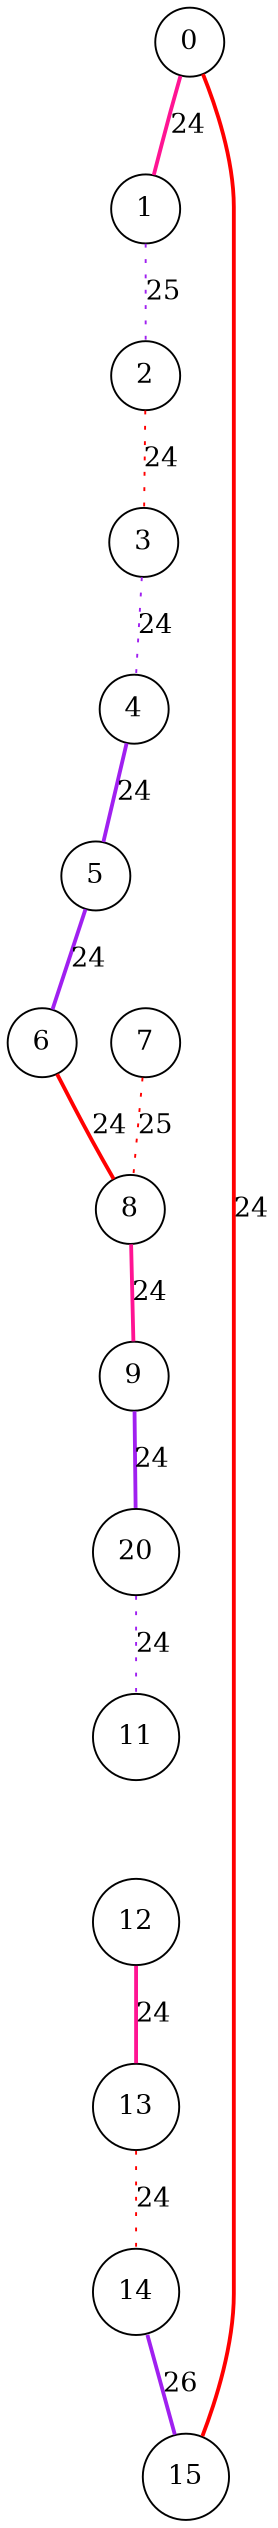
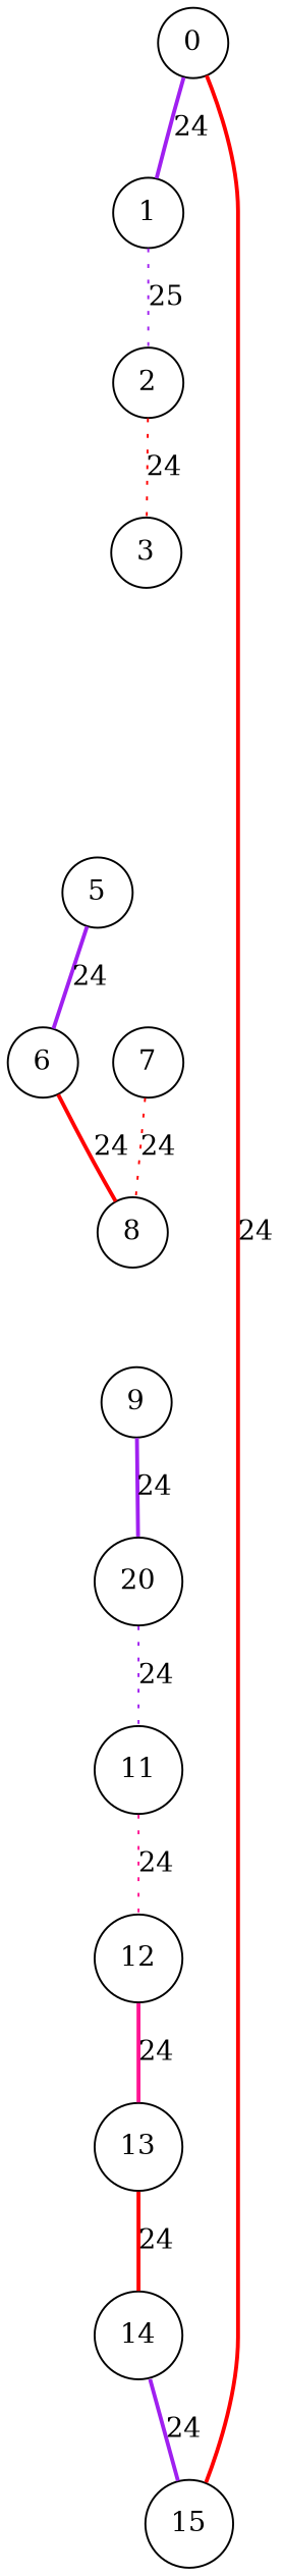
  graph {
    node [shape=circle]
    edge [color=purple style=bold]
    0
    1
    15
    2
    3
-   4
    5
    6
    8
    7
    9
    n12 [label=20]
    11
    12
    13
    14
-   0 -- 1 [color=deeppink label=24]
+   0 -- 1 [label=24]
    0 -- 15 [color=red label=24]
    1 -- 2 [label=25 style=dotted]
    2 -- 3 [color=red label=24 style=dotted]
-   3 -- 4 [label=24 style=dotted]
-   4 -- 5 [label=24]
    5 -- 6 [label=24]
    6 -- 8 [color=red label=24]
-   8 -- 9 [color=deeppink label=24]
-   7 -- 8 [color=red label=25 style=dotted]
+   7 -- 8 [color=red label=24 style=dotted]
    9 -- n12 [label=24]
    n12 -- 11 [label=24 style=dotted]
+   11 -- 12 [color=deeppink label=24 style=dotted]
    12 -- 13 [color=deeppink label=24]
-   13 -- 14 [color=red label=24 style=dotted]
-   14 -- 15 [label=26]
+   13 -- 14 [color=red label=24]
+   14 -- 15 [label=24]
  }
